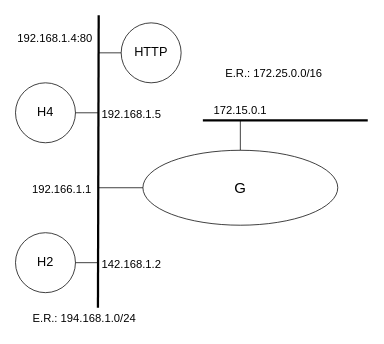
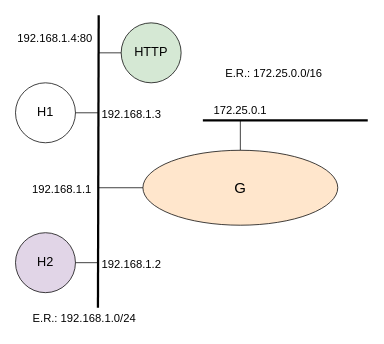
  <mxCell id="0" />
  <mxCell id="1" parent="0" />
  <mxCell id="2" value="" style="endArrow=none;html=1;rounded=0;strokeWidth=3;" parent="1" edge="1"><mxGeometry width="50" height="50" relative="1" as="geometry"><mxPoint x="130" y="410" as="sourcePoint" /><mxPoint x="131" y="20" as="targetPoint" /></mxGeometry></mxCell>
- <mxCell id="3" value="&lt;font style=&quot;font-size: 17px;&quot;&gt;H4&lt;/font&gt;" style="ellipse;whiteSpace=wrap;html=1;aspect=fixed;" parent="1" vertex="1"><mxGeometry x="20" y="110" width="80" height="80" as="geometry" /></mxCell>
+ <mxCell id="3" value="&lt;font style=&quot;font-size: 17px;&quot;&gt;H1&lt;/font&gt;" style="ellipse;whiteSpace=wrap;html=1;aspect=fixed;" parent="1" vertex="1"><mxGeometry x="20" y="110" width="80" height="80" as="geometry" /></mxCell>
  <mxCell id="4" value="" style="endArrow=none;html=1;rounded=0;strokeWidth=1;" parent="1" edge="1"><mxGeometry width="50" height="50" relative="1" as="geometry"><mxPoint x="100" y="150" as="sourcePoint" /><mxPoint x="130" y="150" as="targetPoint" /></mxGeometry></mxCell>
- <mxCell id="5" value="&lt;font style=&quot;font-size: 17px;&quot;&gt;H2&lt;/font&gt;" style="ellipse;whiteSpace=wrap;html=1;aspect=fixed;" parent="1" vertex="1"><mxGeometry x="20" y="310" width="80" height="80" as="geometry" /></mxCell>
+ <mxCell id="5" value="&lt;font style=&quot;font-size: 17px;&quot;&gt;H2&lt;/font&gt;" style="ellipse;whiteSpace=wrap;html=1;aspect=fixed;fillColor=#e1d5e7;" parent="1" vertex="1"><mxGeometry x="20" y="310" width="80" height="80" as="geometry" /></mxCell>
  <mxCell id="6" value="" style="endArrow=none;html=1;rounded=0;strokeWidth=1;" parent="1" edge="1"><mxGeometry width="50" height="50" relative="1" as="geometry"><mxPoint x="100" y="350" as="sourcePoint" /><mxPoint x="130" y="350" as="targetPoint" /></mxGeometry></mxCell>
- <mxCell id="7" value="&lt;font style=&quot;font-size: 20px;&quot;&gt;G&lt;/font&gt;" style="ellipse;whiteSpace=wrap;html=1;fontSize=17;" parent="1" vertex="1"><mxGeometry x="190" y="200" width="260" height="100" as="geometry" /></mxCell>
+ <mxCell id="7" value="&lt;font style=&quot;font-size: 20px;&quot;&gt;G&lt;/font&gt;" style="ellipse;whiteSpace=wrap;html=1;fontSize=17;fillColor=#ffe6cc;" parent="1" vertex="1"><mxGeometry x="190" y="200" width="260" height="100" as="geometry" /></mxCell>
  <mxCell id="8" value="" style="endArrow=none;html=1;rounded=0;fontSize=17;strokeWidth=1;entryX=0;entryY=0.5;entryDx=0;entryDy=0;" parent="1" target="7" edge="1"><mxGeometry width="50" height="50" relative="1" as="geometry"><mxPoint x="130" y="250" as="sourcePoint" /><mxPoint x="370" y="350" as="targetPoint" /></mxGeometry></mxCell>
  <mxCell id="9" value="" style="endArrow=none;html=1;rounded=0;fontSize=20;strokeWidth=1;entryX=0.5;entryY=0;entryDx=0;entryDy=0;" parent="1" target="7" edge="1"><mxGeometry width="50" height="50" relative="1" as="geometry"><mxPoint x="320" y="160" as="sourcePoint" /><mxPoint x="310.02" y="159" as="targetPoint" /></mxGeometry></mxCell>
  <mxCell id="10" value="" style="endArrow=none;html=1;rounded=0;strokeWidth=3;" parent="1" edge="1"><mxGeometry width="50" height="50" relative="1" as="geometry"><mxPoint x="270" y="160" as="sourcePoint" /><mxPoint x="490" y="160" as="targetPoint" /></mxGeometry></mxCell>
- <mxCell id="11" value="&lt;font style=&quot;font-size: 15px;&quot;&gt;172.15.0.1&lt;br&gt;&lt;/font&gt;" style="text;html=1;strokeColor=none;fillColor=none;align=center;verticalAlign=middle;whiteSpace=wrap;rounded=0;fontSize=20;" parent="1" vertex="1"><mxGeometry x="290" y="129" width="60" height="30" as="geometry" /></mxCell>
- <mxCell id="12" value="&lt;font style=&quot;font-size: 15px;&quot;&gt;192.168.1.5&lt;br&gt;&lt;/font&gt;" style="text;html=1;strokeColor=none;fillColor=none;align=center;verticalAlign=middle;whiteSpace=wrap;rounded=0;fontSize=20;" parent="1" vertex="1"><mxGeometry x="135" y="135" width="80" height="30" as="geometry" /></mxCell>
- <mxCell id="13" value="&lt;font style=&quot;font-size: 15px;&quot;&gt;142.168.1.2&lt;br&gt;&lt;/font&gt;" style="text;html=1;strokeColor=none;fillColor=none;align=center;verticalAlign=middle;whiteSpace=wrap;rounded=0;fontSize=20;" parent="1" vertex="1"><mxGeometry x="135" y="335" width="80" height="30" as="geometry" /></mxCell>
- <mxCell id="14" value="&lt;font style=&quot;font-size: 15px;&quot;&gt;192.166.1.1&lt;br&gt;&lt;/font&gt;" style="text;html=1;strokeColor=none;fillColor=none;align=center;verticalAlign=middle;whiteSpace=wrap;rounded=0;fontSize=20;" parent="1" vertex="1"><mxGeometry x="42" y="235" width="80" height="30" as="geometry" /></mxCell>
+ <mxCell id="11" value="&lt;font style=&quot;font-size: 15px;&quot;&gt;172.25.0.1&lt;br&gt;&lt;/font&gt;" style="text;html=1;strokeColor=none;fillColor=none;align=center;verticalAlign=middle;whiteSpace=wrap;rounded=0;fontSize=20;" parent="1" vertex="1"><mxGeometry x="290" y="129" width="60" height="30" as="geometry" /></mxCell>
+ <mxCell id="12" value="&lt;font style=&quot;font-size: 15px;&quot;&gt;192.168.1.3&lt;br&gt;&lt;/font&gt;" style="text;html=1;strokeColor=none;fillColor=none;align=center;verticalAlign=middle;whiteSpace=wrap;rounded=0;fontSize=20;" parent="1" vertex="1"><mxGeometry x="135" y="135" width="80" height="30" as="geometry" /></mxCell>
+ <mxCell id="13" value="&lt;font style=&quot;font-size: 15px;&quot;&gt;192.168.1.2&lt;br&gt;&lt;/font&gt;" style="text;html=1;strokeColor=none;fillColor=none;align=center;verticalAlign=middle;whiteSpace=wrap;rounded=0;fontSize=20;" parent="1" vertex="1"><mxGeometry x="135" y="335" width="80" height="30" as="geometry" /></mxCell>
+ <mxCell id="14" value="&lt;font style=&quot;font-size: 15px;&quot;&gt;192.168.1.1&lt;br&gt;&lt;/font&gt;" style="text;html=1;strokeColor=none;fillColor=none;align=center;verticalAlign=middle;whiteSpace=wrap;rounded=0;fontSize=20;" parent="1" vertex="1"><mxGeometry x="42" y="235" width="80" height="30" as="geometry" /></mxCell>
  <mxCell id="15" value="&lt;font style=&quot;font-size: 15px;&quot;&gt;E.R.: 172.25.0.0/16&lt;br&gt;&lt;/font&gt;" style="text;html=1;strokeColor=none;fillColor=none;align=center;verticalAlign=middle;whiteSpace=wrap;rounded=0;fontSize=20;" parent="1" vertex="1"><mxGeometry x="295" y="80" width="140" height="30" as="geometry" /></mxCell>
- <mxCell id="16" value="&lt;font style=&quot;font-size: 15px;&quot;&gt;E.R.: 194.168.1.0/24&lt;br&gt;&lt;/font&gt;" style="text;html=1;strokeColor=none;fillColor=none;align=center;verticalAlign=middle;whiteSpace=wrap;rounded=0;fontSize=20;" parent="1" vertex="1"><mxGeometry x="42" y="407" width="140" height="30" as="geometry" /></mxCell>
+ <mxCell id="16" value="&lt;font style=&quot;font-size: 15px;&quot;&gt;E.R.: 192.168.1.0/24&lt;br&gt;&lt;/font&gt;" style="text;html=1;strokeColor=none;fillColor=none;align=center;verticalAlign=middle;whiteSpace=wrap;rounded=0;fontSize=20;" parent="1" vertex="1"><mxGeometry x="42" y="407" width="140" height="30" as="geometry" /></mxCell>
  <mxCell id="17" value="" style="endArrow=none;html=1;rounded=0;strokeWidth=1;" edge="1" parent="1"><mxGeometry width="50" height="50" relative="1" as="geometry"><mxPoint x="131" y="70" as="sourcePoint" /><mxPoint x="161" y="70" as="targetPoint" /></mxGeometry></mxCell>
  <mxCell id="18" value="&lt;font style=&quot;font-size: 15px;&quot;&gt;192.168.1.4:80&lt;br&gt;&lt;/font&gt;" style="text;html=1;strokeColor=none;fillColor=none;align=center;verticalAlign=middle;whiteSpace=wrap;rounded=0;fontSize=20;" vertex="1" parent="1"><mxGeometry x="33" y="33" width="80" height="30" as="geometry" /></mxCell>
- <mxCell id="19" value="&lt;font style=&quot;font-size: 17px;&quot;&gt;HTTP&lt;/font&gt;" style="ellipse;whiteSpace=wrap;html=1;aspect=fixed;" vertex="1" parent="1"><mxGeometry x="161" y="30" width="80" height="80" as="geometry" /></mxCell>
+ <mxCell id="19" value="&lt;font style=&quot;font-size: 17px;&quot;&gt;HTTP&lt;/font&gt;" style="ellipse;whiteSpace=wrap;html=1;aspect=fixed;fillColor=#d5e8d4;" vertex="1" parent="1"><mxGeometry x="161" y="30" width="80" height="80" as="geometry" /></mxCell>
